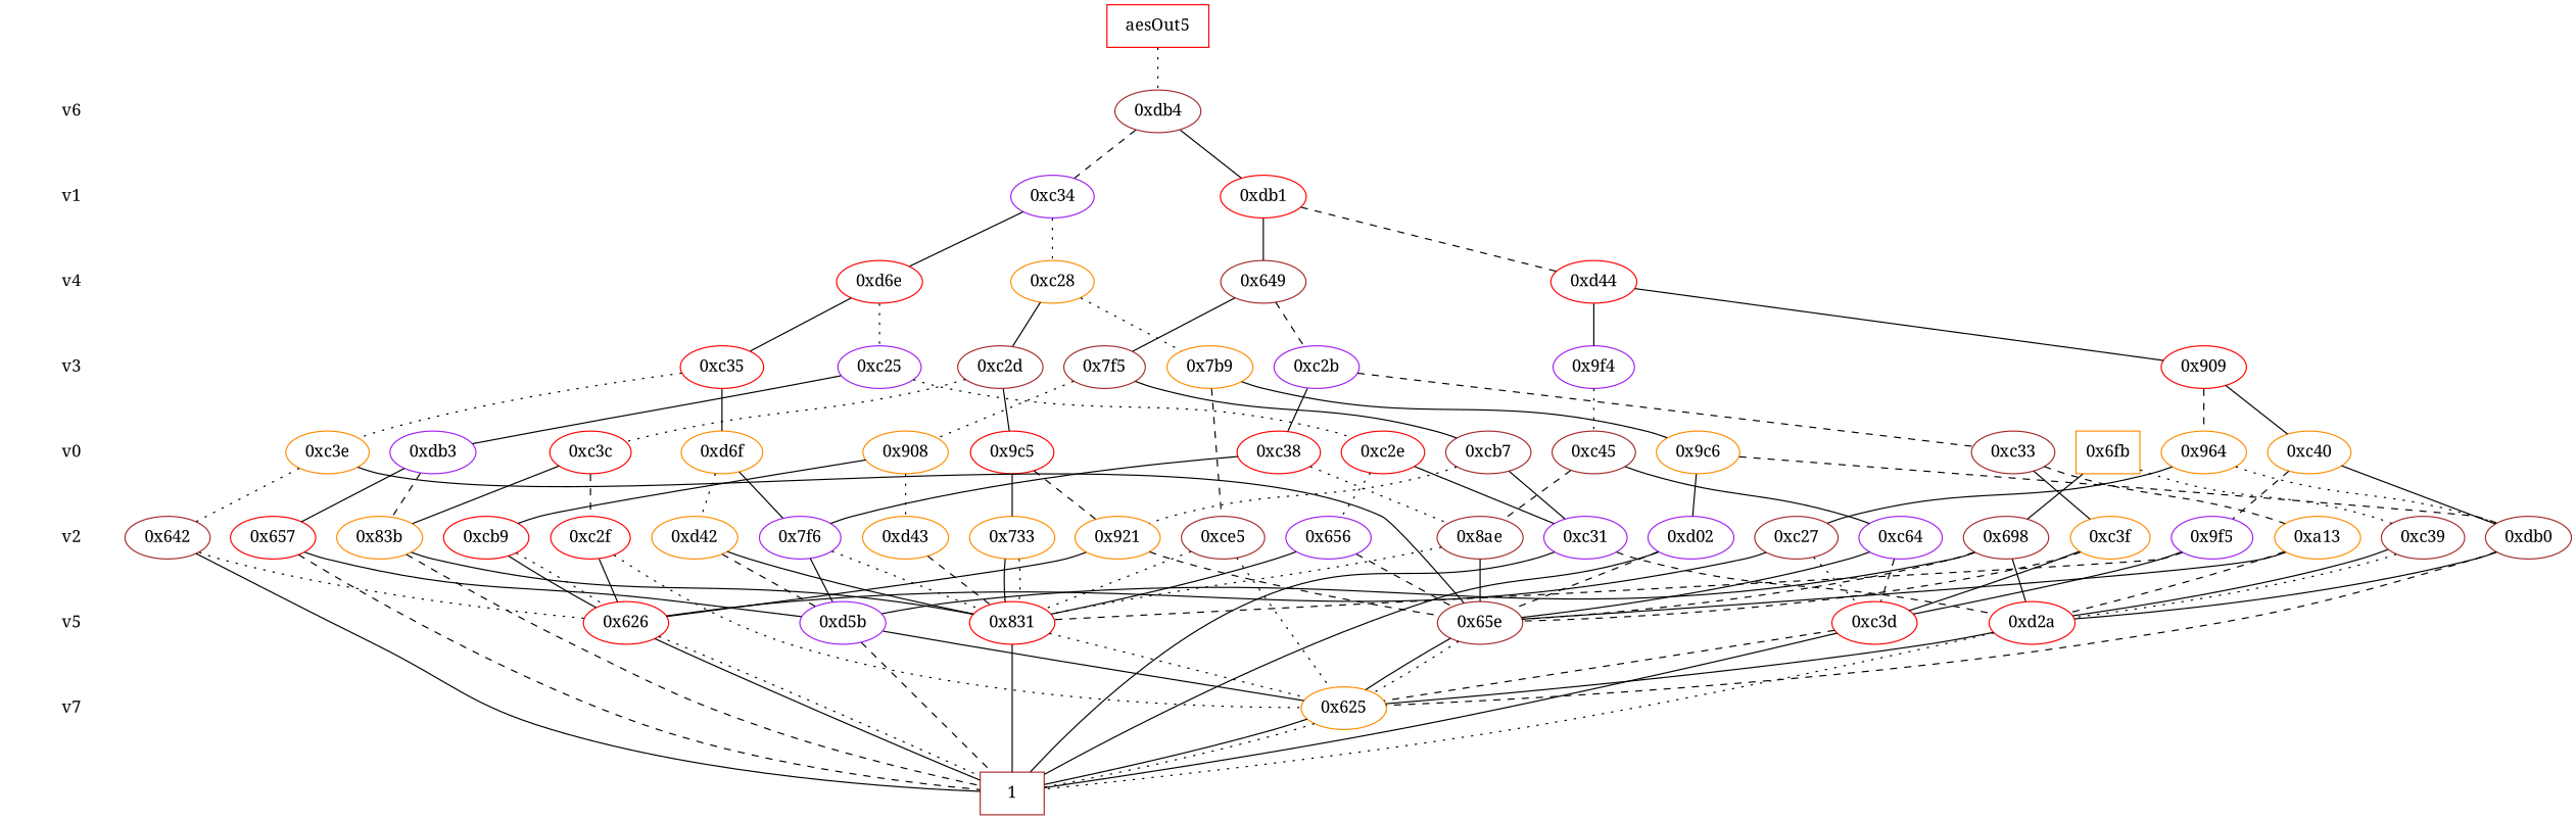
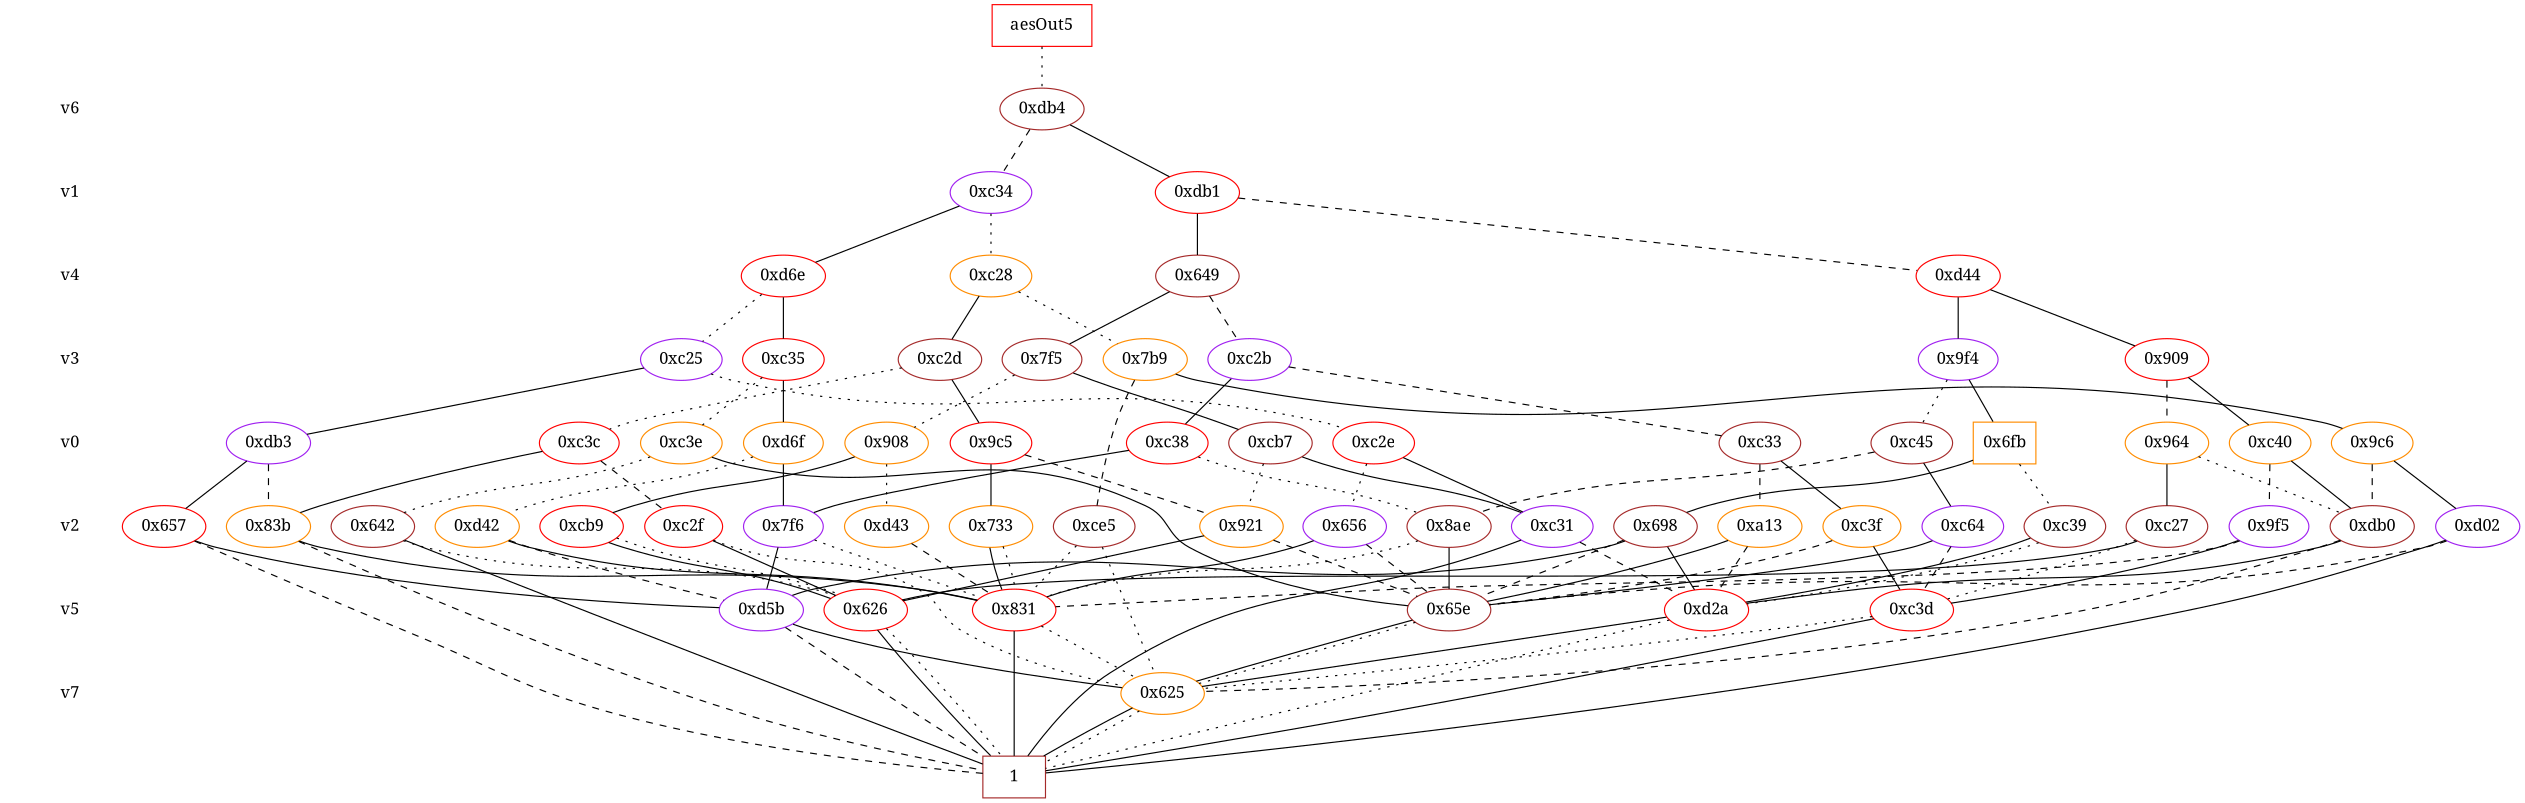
  digraph {
    fontname="Noto Serif"
    node [fontname="Noto Serif" color=darkorange]
    edge [dir=none fontname="Noto Serif"]
    "CONST NODES" [shape=plaintext style=invis color=""]
    " v6 " [shape=plaintext]
    " v1 " [color=brown shape=plaintext]
    " v4 " [color=brown shape=plaintext]
    " v3 " [color=purple shape=plaintext]
    " v0 " [color=red shape=plaintext]
    " v2 " [shape=plaintext]
    " v5 " [color=brown shape=plaintext]
    " v7 " [color=red shape=plaintext]
    "  aesOut5  " [color=red shape=box]
    "0xdb4" [color=brown]
    "0xdb1" [color=red]
    "0xc34" [color=purple]
    "0x649" [color=brown]
    "0xd44" [color=red]
    "0xd6e" [color=red]
    "0xc28"
    "0x9f4" [color=purple]
    "0xc2b" [color=purple]
    "0xc2d" [color=brown]
    "0x7f5" [color=brown]
    "0x7b9"
    "0xc25" [color=purple]
    "0x909" [color=red]
    "0xc35" [color=red]
    "0xc2e" [color=red]
    "0xc38" [color=red]
    "0xc3c" [color=red]
    "0x908"
    "0x964"
    "0xcb7" [color=brown]
    "0x9c5" [color=red]
    "0xc40"
    "0xdb3" [color=purple]
    "0x6fb" [shape=box]
    "0xd6f"
    "0xc33" [color=brown]
    "0xc3e"
    "0xc45" [color=brown]
    "0x9c6"
    "0x698" [color=brown]
    "0x83b"
    "0xc64" [color=purple]
    "0x657" [color=red]
    "0x921"
    "0xc3f"
    "0xc2f" [color=red]
    "0xcb9" [color=red]
    "0xdb0" [color=brown]
    "0xd42"
    "0xd02" [color=purple]
    "0x733"
    "0x7f6" [color=purple]
    "0x642" [color=brown]
    "0x9f5" [color=purple]
    "0x8ae" [color=brown]
    "0xd43"
    "0xa13"
    "0xce5" [color=brown]
    "0xc39" [color=brown]
    "0xc27" [color=brown]
    "0xc31" [color=purple]
    "0x656" [color=purple]
    "0x626" [color=red]
    "0xd2a" [color=red]
    "0xd5b" [color=purple]
    "0x831" [color=red]
    "0xc3d" [color=red]
    "0x65e" [color=brown]
    "0x625"
    n71 [color=brown label=1 shape=box]
    subgraph sub_1 {
      "CONST NODES"
      " v6 "
      " v1 "
      " v4 "
      " v3 "
      " v0 "
      " v2 "
      " v5 "
      " v7 "
    }
    subgraph sub_2 {
      rank=same
      "  aesOut5  "
    }
    subgraph sub_3 {
      rank=same
      " v6 "
      "0xdb4"
    }
    subgraph sub_4 {
      rank=same
      " v1 "
      "0xdb1"
      "0xc34"
    }
    subgraph sub_5 {
      rank=same
      " v4 "
      "0x649"
      "0xd44"
      "0xd6e"
      "0xc28"
    }
    subgraph sub_6 {
      rank=same
      " v3 "
      "0x9f4"
      "0xc2b"
      "0xc2d"
      "0x7f5"
      "0x7b9"
      "0xc25"
      "0x909"
      "0xc35"
    }
    subgraph sub_7 {
      rank=same
      " v0 "
      "0xc2e"
      "0xc38"
      "0xc3c"
      "0x908"
      "0x964"
      "0xcb7"
      "0x9c5"
      "0xc40"
      "0xdb3"
      "0x6fb"
      "0xd6f"
      "0xc33"
      "0xc3e"
      "0xc45"
      "0x9c6"
    }
    subgraph sub_8 {
      rank=same
      " v2 "
      "0x698"
      "0x83b"
      "0xc64"
      "0x657"
      "0x921"
      "0xc3f"
      "0xc2f"
      "0xcb9"
      "0xdb0"
      "0xd42"
      "0xd02"
      "0x733"
      "0x7f6"
      "0x642"
      "0x9f5"
      "0x8ae"
      "0xd43"
      "0xa13"
      "0xce5"
      "0xc39"
      "0xc27"
      "0xc31"
      "0x656"
    }
    subgraph sub_9 {
      rank=same
      " v5 "
      "0x626"
      "0xd2a"
      "0xd5b"
      "0x831"
      "0xc3d"
      "0x65e"
    }
    subgraph sub_10 {
      rank=same
      " v7 "
      "0x625"
    }
    subgraph sub_11 {
      rank=same
      "CONST NODES"
      subgraph sub_12 {
        rank=same
        n71
      }
    }
    " v6 " -> " v1 " [style=invis]
    " v1 " -> " v4 " [style=invis]
    " v4 " -> " v3 " [style=invis]
    " v3 " -> " v0 " [style=invis]
    " v0 " -> " v2 " [style=invis]
    " v2 " -> " v5 " [style=invis]
    " v5 " -> " v7 " [style=invis]
    " v7 " -> "CONST NODES" [style=invis]
    "  aesOut5  " -> "0xdb4" [style=dotted]
    "0xdb4" -> "0xdb1"
    "0xdb4" -> "0xc34" [style=dashed]
    "0xdb1" -> "0x649"
    "0xdb1" -> "0xd44" [style=dashed]
    "0xc34" -> "0xd6e"
    "0xc34" -> "0xc28" [style=dotted]
    "0x649" -> "0xc2b" [style=dashed]
    "0x649" -> "0x7f5"
    "0xd44" -> "0x9f4"
    "0xd44" -> "0x909" [style=solid]
    "0xd6e" -> "0xc25" [style=dotted]
    "0xd6e" -> "0xc35"
    "0xc28" -> "0xc2d"
    "0xc28" -> "0x7b9" [style=dotted]
+   "0x9f4" -> "0x6fb"
    "0x9f4" -> "0xc45" [style=dotted]
    "0xc2b" -> "0xc38"
    "0xc2b" -> "0xc33" [style=dashed]
    "0xc2d" -> "0xc3c" [style=dotted]
    "0xc2d" -> "0x9c5"
    "0x7f5" -> "0x908" [style=dotted]
    "0x7f5" -> "0xcb7"
    "0x7b9" -> "0x9c6"
    "0x7b9" -> "0xce5" [style=dashed]
    "0xc25" -> "0xc2e" [style=dotted]
    "0xc25" -> "0xdb3"
    "0x909" -> "0x964" [style=dashed]
    "0x909" -> "0xc40"
    "0xc35" -> "0xd6f"
    "0xc35" -> "0xc3e" [style=dotted]
    "0xc2e" -> "0xc31"
    "0xc2e" -> "0x656" [style=dotted]
    "0xc38" -> "0x7f6"
    "0xc38" -> "0x8ae" [style=dotted]
    "0xc3c" -> "0x83b"
    "0xc3c" -> "0xc2f" [style=dashed]
    "0x908" -> "0xcb9"
    "0x908" -> "0xd43" [style=dotted]
    "0x964" -> "0xdb0" [style=dotted]
    "0x964" -> "0xc27"
    "0xcb7" -> "0x921" [style=dotted]
    "0xcb7" -> "0xc31"
    "0x9c5" -> "0x921" [style=dashed]
    "0x9c5" -> "0x733"
    "0xc40" -> "0xdb0"
    "0xc40" -> "0x9f5" [style=dashed]
    "0xdb3" -> "0x83b" [style=dashed]
    "0xdb3" -> "0x657"
    "0x6fb" -> "0x698"
    "0x6fb" -> "0xc39" [style=dotted]
    "0xd6f" -> "0xd42" [style=dotted]
    "0xd6f" -> "0x7f6"
    "0xc33" -> "0xc3f"
    "0xc33" -> "0xa13" [style=dashed]
    "0xc3e" -> "0x642" [style=dotted]
    "0xc3e" -> "0x65e"
    "0xc45" -> "0xc64"
    "0xc45" -> "0x8ae" [style=dashed]
    "0x9c6" -> "0xdb0" [style=dashed]
    "0x9c6" -> "0xd02"
    "0x698" -> "0xd2a"
    "0x698" -> "0xd5b"
    "0x698" -> "0x65e" [style=dashed]
    "0x83b" -> "0x831"
    "0x83b" -> n71 [style=dashed]
    "0xc64" -> "0xc3d" [style=dashed]
    "0xc64" -> "0x65e"
    "0x657" -> "0xd5b"
    "0x657" -> n71 [style=dashed]
    "0x921" -> "0x626"
    "0x921" -> "0x65e" [style=dashed]
    "0xc3f" -> "0xc3d"
    "0xc3f" -> "0x65e" [style=dashed]
    "0xc2f" -> "0x626"
    "0xc2f" -> "0x625" [style=dotted]
    "0xcb9" -> "0x626"
    "0xcb9" -> "0x626" [style=dotted]
    "0xdb0" -> "0xd2a"
    "0xdb0" -> "0x625" [style=dashed]
    "0xd42" -> "0xd5b" [style=dashed]
    "0xd42" -> "0x831"
    "0xd02" -> "0x65e" [style=dashed]
    "0xd02" -> n71
    "0x733" -> "0x831"
    "0x733" -> "0x831" [style=dotted]
    "0x7f6" -> "0xd5b"
    "0x7f6" -> "0x831" [style=dotted]
    "0x642" -> "0x626" [style=dotted]
    "0x642" -> n71
    "0x9f5" -> "0x831" [style=dashed]
    "0x9f5" -> "0xc3d"
    "0x8ae" -> "0x831" [style=dotted]
    "0x8ae" -> "0x65e"
    "0xd43" -> "0x831" [style=dashed]
    "0xa13" -> "0xd2a" [style=dashed]
    "0xa13" -> "0x65e"
    "0xce5" -> "0x831" [style=dotted]
    "0xce5" -> "0x625" [style=dotted]
    "0xc39" -> "0xd2a"
    "0xc39" -> "0xd2a" [style=dotted]
    "0xc27" -> "0x626"
    "0xc27" -> "0xc3d" [style=dotted]
    "0xc31" -> "0xd2a" [style=dashed]
    "0xc31" -> n71
    "0x656" -> "0x831"
    "0x656" -> "0x65e" [style=dashed]
    "0x626" -> n71
    "0x626" -> n71 [style=dotted]
    "0xd2a" -> "0x625"
    "0xd2a" -> n71 [style=dotted]
    "0xd5b" -> "0x625"
    "0xd5b" -> n71 [style=dashed]
    "0x831" -> "0x625" [style=dotted]
    "0x831" -> n71
-   "0xc3d" -> "0x625" [style=dashed]
+   "0xc3d" -> "0x625" [style=dotted]
    "0xc3d" -> n71
    "0x65e" -> "0x625"
    "0x65e" -> "0x625" [style=dotted]
    "0x625" -> n71
    "0x625" -> n71 [style=dotted]
  }
